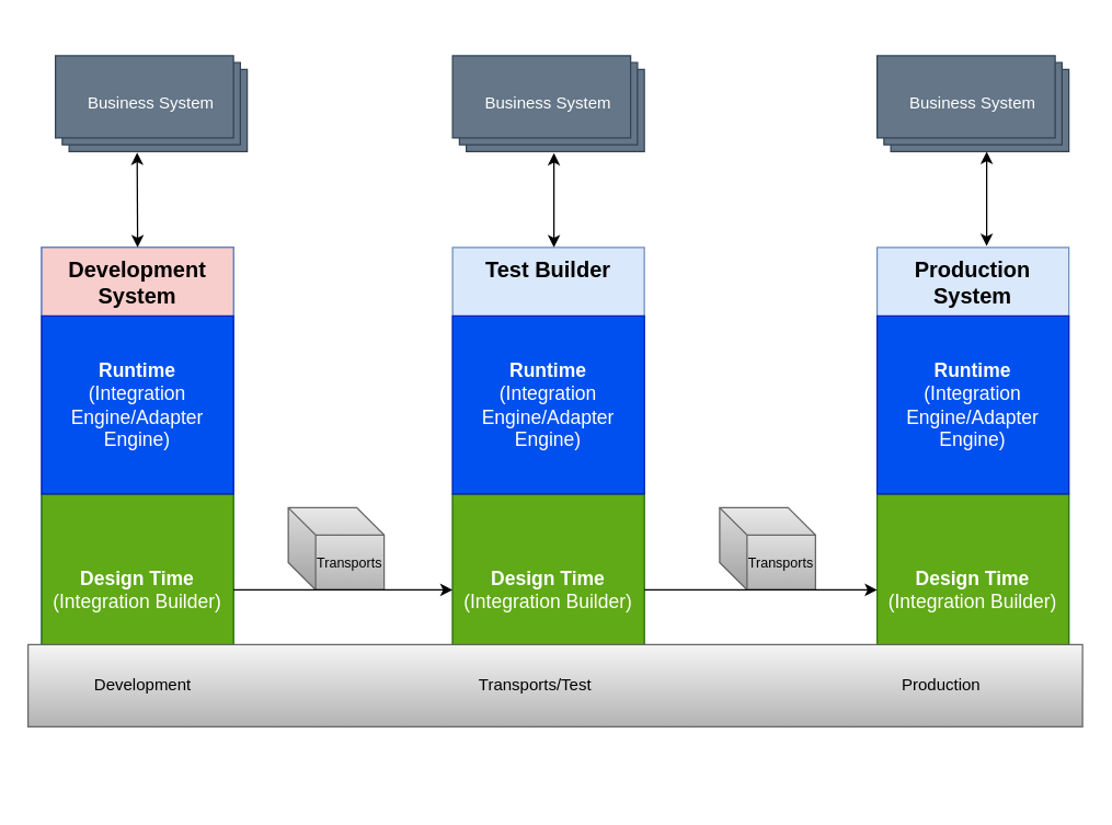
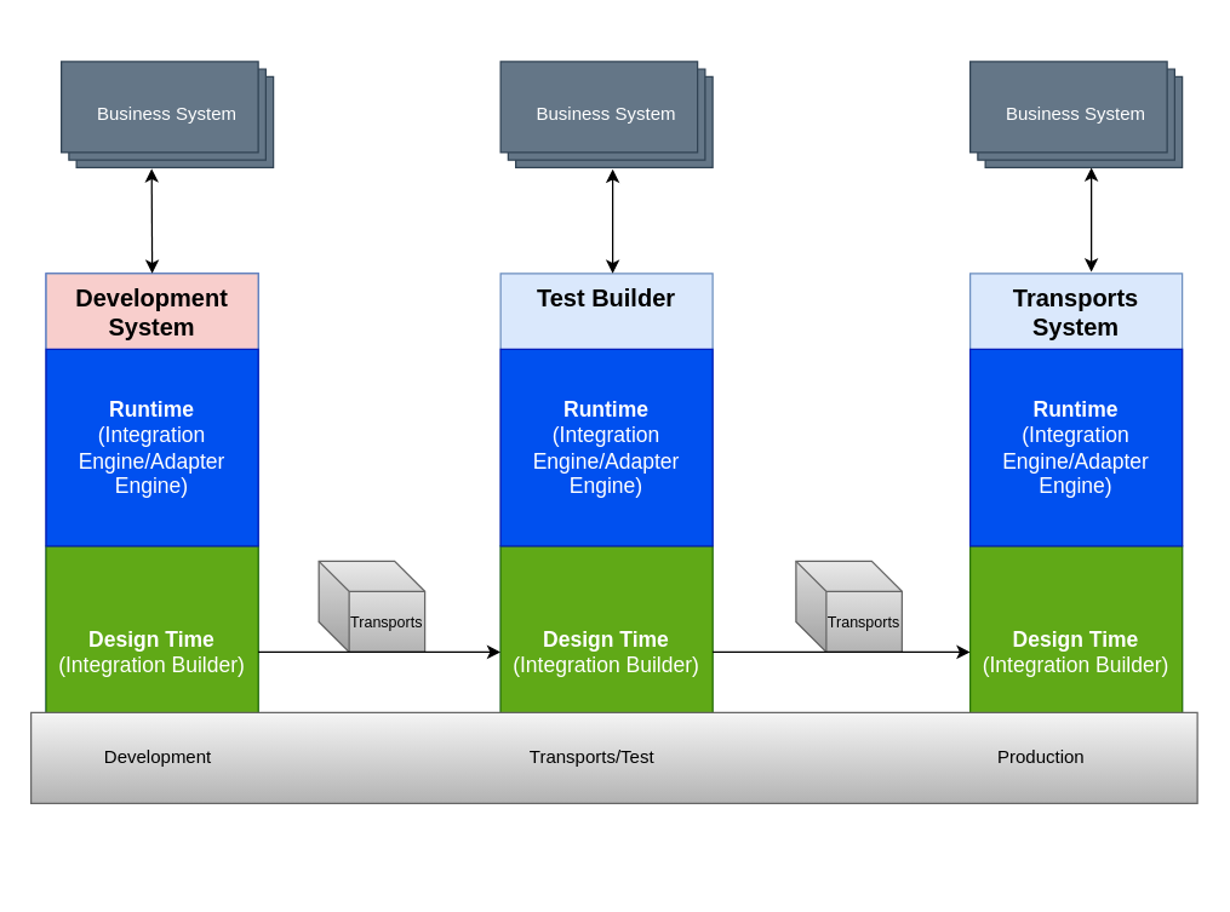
  <mxCell id="0" />
  <mxCell id="1" parent="0" />
  <mxCell id="2" value="" style="group" parent="1" vertex="1" connectable="0"><mxGeometry x="20" y="20" width="770" height="560" as="geometry" /></mxCell>
  <mxCell id="3" value="" style="group" parent="2" vertex="1" connectable="0"><mxGeometry x="620" y="160" width="140" height="320" as="geometry" /></mxCell>
- <mxCell id="4" value="&lt;div style=&quot;&quot;&gt;&lt;font style=&quot;font-size: 16px;&quot;&gt;Production System&lt;/font&gt;&lt;/div&gt;" style="rounded=0;whiteSpace=wrap;html=1;verticalAlign=top;fillColor=#dae8fc;strokeColor=#6c8ebf;fontSize=14;fontStyle=1" parent="3" vertex="1"><mxGeometry width="140" height="320" as="geometry" /></mxCell>
+ <mxCell id="4" value="&lt;div style=&quot;&quot;&gt;&lt;font style=&quot;font-size: 16px;&quot;&gt;Transports System&lt;/font&gt;&lt;/div&gt;" style="rounded=0;whiteSpace=wrap;html=1;verticalAlign=top;fillColor=#dae8fc;strokeColor=#6c8ebf;fontSize=14;fontStyle=1" parent="3" vertex="1"><mxGeometry width="140" height="320" as="geometry" /></mxCell>
  <mxCell id="5" value="&lt;b&gt;Design Time&lt;/b&gt;&lt;div style=&quot;font-size: 14px;&quot;&gt;(Integration Builder)&lt;/div&gt;" style="rounded=0;whiteSpace=wrap;html=1;fillColor=#60a917;strokeColor=#2D7600;fontSize=14;fontColor=#ffffff;" parent="3" vertex="1"><mxGeometry y="180" width="140" height="140" as="geometry" /></mxCell>
  <mxCell id="6" value="&lt;font style=&quot;font-size: 14px;&quot;&gt;&lt;b&gt;Runtime&lt;/b&gt;&lt;/font&gt;&lt;div style=&quot;font-size: 14px;&quot;&gt;&lt;font style=&quot;font-size: 14px;&quot;&gt;(Integration Engine/Adapter Engine)&lt;/font&gt;&lt;/div&gt;" style="rounded=0;whiteSpace=wrap;html=1;fillColor=#0050ef;strokeColor=#001DBC;fontColor=#ffffff;" parent="3" vertex="1"><mxGeometry y="50" width="140" height="130" as="geometry" /></mxCell>
  <mxCell id="7" value="" style="group" parent="2" vertex="1" connectable="0"><mxGeometry x="310" y="160" width="460" height="400" as="geometry" /></mxCell>
  <mxCell id="8" value="&lt;div style=&quot;&quot;&gt;&lt;font style=&quot;font-size: 16px;&quot;&gt;Test Builder&lt;/font&gt;&lt;/div&gt;" style="rounded=0;whiteSpace=wrap;html=1;verticalAlign=top;fillColor=#dae8fc;strokeColor=#6c8ebf;fontSize=14;fontStyle=1" parent="7" vertex="1"><mxGeometry width="140" height="320" as="geometry" /></mxCell>
  <mxCell id="9" value="&lt;b&gt;Design Time&lt;/b&gt;&lt;div style=&quot;font-size: 14px;&quot;&gt;(Integration Builder)&lt;/div&gt;" style="rounded=0;whiteSpace=wrap;html=1;fillColor=#60a917;strokeColor=#2D7600;fontSize=14;fontColor=#ffffff;" parent="7" vertex="1"><mxGeometry y="180" width="140" height="140" as="geometry" /></mxCell>
  <mxCell id="10" value="&lt;font style=&quot;font-size: 14px;&quot;&gt;&lt;b&gt;Runtime&lt;/b&gt;&lt;/font&gt;&lt;div style=&quot;font-size: 14px;&quot;&gt;&lt;font style=&quot;font-size: 14px;&quot;&gt;(Integration Engine/Adapter Engine)&lt;/font&gt;&lt;/div&gt;" style="rounded=0;whiteSpace=wrap;html=1;fillColor=#0050ef;strokeColor=#001DBC;fontColor=#ffffff;" parent="7" vertex="1"><mxGeometry y="50" width="140" height="130" as="geometry" /></mxCell>
  <mxCell id="11" value="&lt;font style=&quot;font-size: 10px;&quot;&gt;Transports&lt;/font&gt;" style="shape=cube;whiteSpace=wrap;html=1;boundedLbl=1;backgroundOutline=1;darkOpacity=0.05;darkOpacity2=0.1;fillColor=#f5f5f5;gradientColor=#b3b3b3;strokeColor=#666666;" parent="7" vertex="1"><mxGeometry x="195" y="190" width="70" height="60" as="geometry" /></mxCell>
  <mxCell id="12" value="&lt;font style=&quot;font-size: 10px;&quot;&gt;Transports&lt;/font&gt;" style="shape=cube;whiteSpace=wrap;html=1;boundedLbl=1;backgroundOutline=1;darkOpacity=0.05;darkOpacity2=0.1;fillColor=#f5f5f5;gradientColor=#b3b3b3;strokeColor=#666666;" parent="2" vertex="1"><mxGeometry x="190" y="350" width="70" height="60" as="geometry" /></mxCell>
  <mxCell id="13" value="" style="group;fillColor=#0050ef;fontColor=#ffffff;strokeColor=#001DBC;" parent="2" vertex="1" connectable="0"><mxGeometry x="10" y="160" width="140" height="320" as="geometry" /></mxCell>
  <mxCell id="14" value="&lt;div style=&quot;&quot;&gt;&lt;font style=&quot;font-size: 16px;&quot;&gt;Development System&lt;/font&gt;&lt;/div&gt;" style="rounded=0;whiteSpace=wrap;html=1;verticalAlign=top;fillColor=#f8cecc;strokeColor=#6c8ebf;fontSize=14;fontStyle=1;" parent="13" vertex="1"><mxGeometry width="140" height="320" as="geometry" /></mxCell>
  <mxCell id="15" value="&lt;b&gt;Design Time&lt;/b&gt;&lt;div style=&quot;font-size: 14px;&quot;&gt;(Integration Builder)&lt;/div&gt;" style="rounded=0;whiteSpace=wrap;html=1;fillColor=#60a917;strokeColor=#2D7600;fontSize=14;fontColor=#ffffff;" parent="13" vertex="1"><mxGeometry y="180" width="140" height="140" as="geometry" /></mxCell>
  <mxCell id="16" value="&lt;font style=&quot;font-size: 14px;&quot;&gt;&lt;b&gt;Runtime&lt;/b&gt;&lt;/font&gt;&lt;div style=&quot;font-size: 14px;&quot;&gt;&lt;font style=&quot;font-size: 14px;&quot;&gt;(Integration Engine/Adapter Engine)&lt;/font&gt;&lt;/div&gt;" style="rounded=0;whiteSpace=wrap;html=1;fillColor=#0050ef;strokeColor=#001DBC;fontColor=#ffffff;" parent="13" vertex="1"><mxGeometry y="50" width="140" height="130" as="geometry" /></mxCell>
  <mxCell id="17" value="&amp;nbsp; &amp;nbsp; &amp;nbsp; &amp;nbsp; &amp;nbsp; &amp;nbsp; &amp;nbsp; Development&amp;nbsp; &amp;nbsp; &amp;nbsp; &amp;nbsp; &amp;nbsp; &amp;nbsp; &amp;nbsp; &amp;nbsp; &amp;nbsp; &amp;nbsp; &amp;nbsp; &amp;nbsp; &amp;nbsp; &amp;nbsp; &amp;nbsp; &amp;nbsp; &amp;nbsp; &amp;nbsp; &amp;nbsp; &amp;nbsp; &amp;nbsp; &amp;nbsp; &amp;nbsp; &amp;nbsp; &amp;nbsp; &amp;nbsp; &amp;nbsp; &amp;nbsp; &amp;nbsp; &amp;nbsp; &amp;nbsp; &amp;nbsp;Transports/Test&amp;nbsp; &amp;nbsp; &amp;nbsp; &amp;nbsp; &amp;nbsp; &amp;nbsp; &amp;nbsp; &amp;nbsp; &amp;nbsp; &amp;nbsp; &amp;nbsp; &amp;nbsp; &amp;nbsp; &amp;nbsp; &amp;nbsp; &amp;nbsp; &amp;nbsp; &amp;nbsp; &amp;nbsp; &amp;nbsp; &amp;nbsp; &amp;nbsp; &amp;nbsp; &amp;nbsp; &amp;nbsp; &amp;nbsp; &amp;nbsp; &amp;nbsp; &amp;nbsp; &amp;nbsp; &amp;nbsp; &amp;nbsp; &amp;nbsp; &amp;nbsp; Production" style="rounded=0;whiteSpace=wrap;html=1;align=left;fillColor=#f5f5f5;strokeColor=#666666;gradientColor=#b3b3b3;" parent="2" vertex="1"><mxGeometry y="450" width="770" height="60" as="geometry" /></mxCell>
  <mxCell id="18" value="" style="endArrow=classic;html=1;rounded=0;exitX=1;exitY=0.5;exitDx=0;exitDy=0;" parent="2" source="15" edge="1"><mxGeometry width="50" height="50" relative="1" as="geometry"><mxPoint x="350" y="280" as="sourcePoint" /><mxPoint x="310" y="410" as="targetPoint" /></mxGeometry></mxCell>
  <mxCell id="19" value="" style="endArrow=classic;html=1;rounded=0;exitX=1;exitY=0.5;exitDx=0;exitDy=0;entryX=0;entryY=0.5;entryDx=0;entryDy=0;" parent="2" source="9" target="5" edge="1"><mxGeometry width="50" height="50" relative="1" as="geometry"><mxPoint x="350" y="280" as="sourcePoint" /><mxPoint x="400" y="230" as="targetPoint" /></mxGeometry></mxCell>
  <mxCell id="20" value="" style="group" vertex="1" connectable="0" parent="2"><mxGeometry x="20" y="20" width="140" height="70" as="geometry" /></mxCell>
  <mxCell id="21" value="Business System" style="verticalLabelPosition=middle;verticalAlign=middle;html=1;shape=mxgraph.basic.layered_rect;dx=10;outlineConnect=0;whiteSpace=wrap;fillColor=#647687;fontColor=#ffffff;strokeColor=#314354;labelPosition=center;align=center;" vertex="1" parent="20"><mxGeometry width="140" height="70" as="geometry" /></mxCell>
  <mxCell id="22" value="" style="endArrow=classic;startArrow=classic;html=1;rounded=0;exitX=0.5;exitY=0;exitDx=0;exitDy=0;entryX=0.426;entryY=1.011;entryDx=0;entryDy=0;entryPerimeter=0;" edge="1" parent="20" source="14" target="21"><mxGeometry width="50" height="50" relative="1" as="geometry"><mxPoint x="10" y="110" as="sourcePoint" /><mxPoint x="61" y="62" as="targetPoint" /></mxGeometry></mxCell>
  <mxCell id="23" value="Business System" style="verticalLabelPosition=middle;verticalAlign=middle;html=1;shape=mxgraph.basic.layered_rect;dx=10;outlineConnect=0;whiteSpace=wrap;fillColor=#647687;fontColor=#ffffff;strokeColor=#314354;labelPosition=center;align=center;" vertex="1" parent="2"><mxGeometry x="310" y="20" width="140" height="70" as="geometry" /></mxCell>
  <mxCell id="24" value="Business System" style="verticalLabelPosition=middle;verticalAlign=middle;html=1;shape=mxgraph.basic.layered_rect;dx=10;outlineConnect=0;whiteSpace=wrap;fillColor=#647687;fontColor=#ffffff;strokeColor=#314354;labelPosition=center;align=center;" vertex="1" parent="2"><mxGeometry x="620" y="20" width="140" height="70" as="geometry" /></mxCell>
  <mxCell id="25" value="" style="endArrow=classic;startArrow=classic;html=1;rounded=0;exitX=0.5;exitY=0;exitDx=0;exitDy=0;entryX=0.426;entryY=1.011;entryDx=0;entryDy=0;entryPerimeter=0;" edge="1" parent="2"><mxGeometry width="50" height="50" relative="1" as="geometry"><mxPoint x="384" y="160" as="sourcePoint" /><mxPoint x="384" y="91" as="targetPoint" /></mxGeometry></mxCell>
  <mxCell id="26" value="" style="endArrow=classic;startArrow=classic;html=1;rounded=0;exitX=0.5;exitY=0;exitDx=0;exitDy=0;entryX=0.426;entryY=1.011;entryDx=0;entryDy=0;entryPerimeter=0;" edge="1" parent="2"><mxGeometry width="50" height="50" relative="1" as="geometry"><mxPoint x="700" y="159" as="sourcePoint" /><mxPoint x="700" y="90" as="targetPoint" /></mxGeometry></mxCell>
